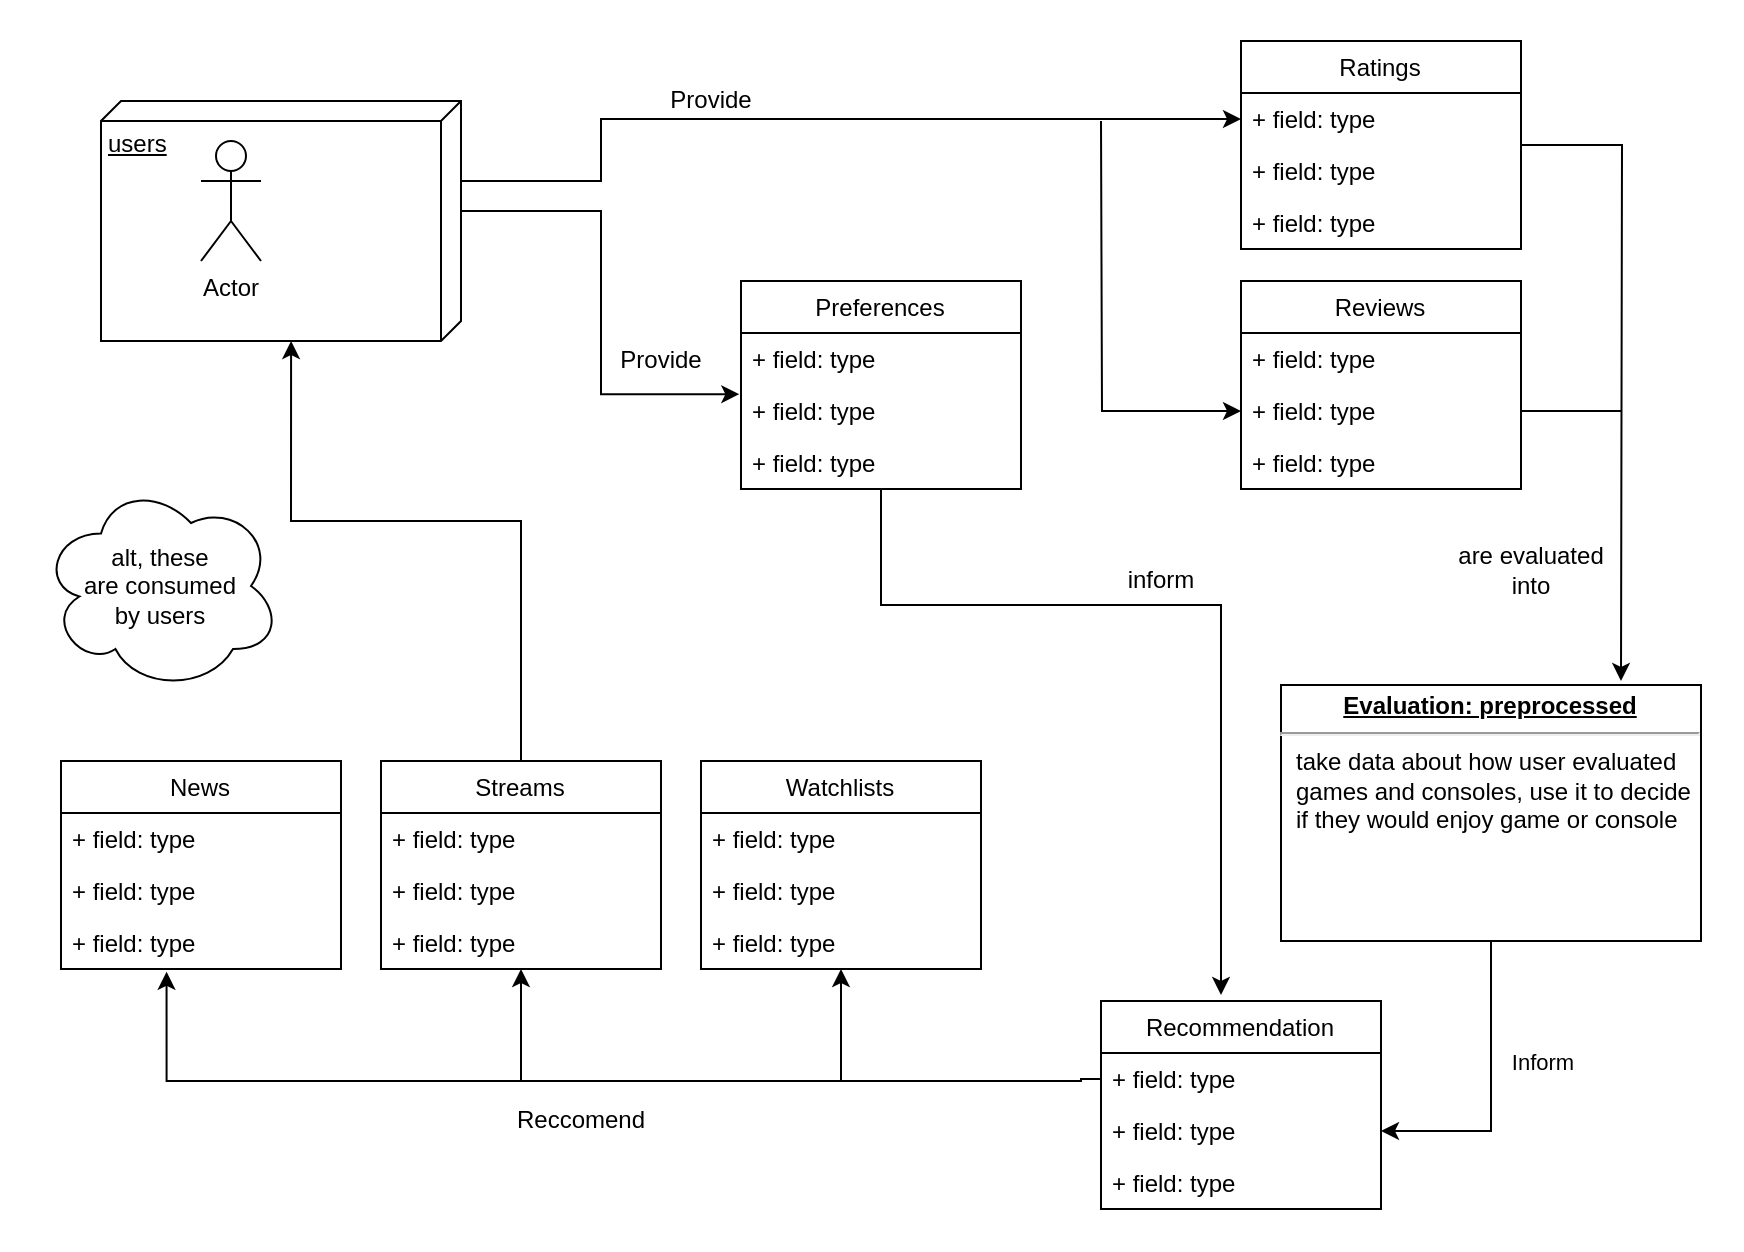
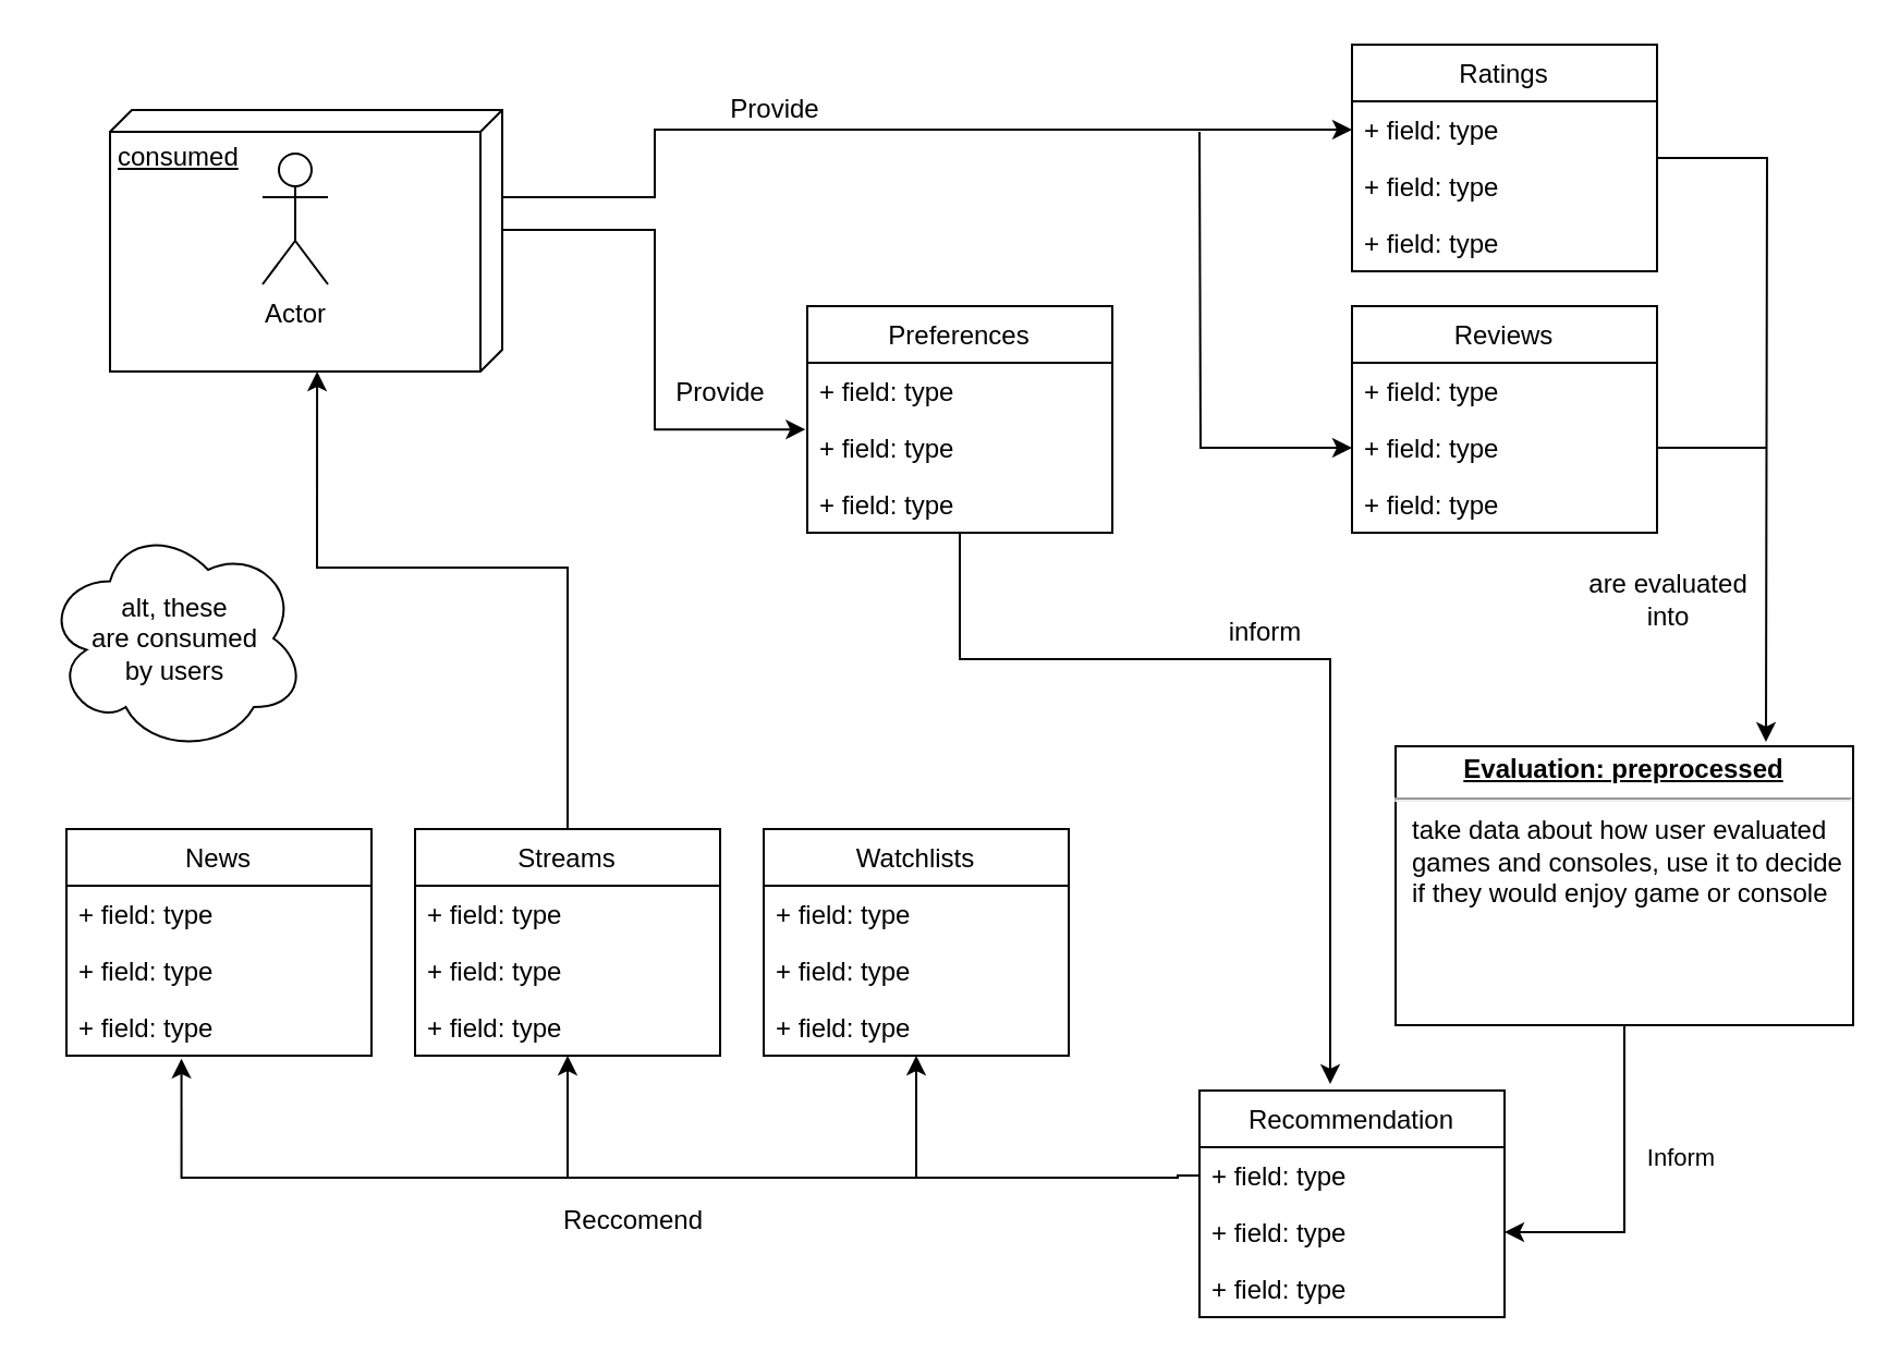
  <mxCell id="0" />
  <mxCell id="1" parent="0" />
  <mxCell id="2" style="edgeStyle=orthogonalEdgeStyle;rounded=0;orthogonalLoop=1;jettySize=auto;html=1;entryX=-0.006;entryY=0.177;entryDx=0;entryDy=0;entryPerimeter=0;endArrow=classic;endFill=1;exitX=0;exitY=0;exitDx=55;exitDy=0;exitPerimeter=0;" edge="1" parent="1" source="5" target="10"><mxGeometry relative="1" as="geometry" /></mxCell>
  <mxCell id="3" style="edgeStyle=orthogonalEdgeStyle;rounded=0;orthogonalLoop=1;jettySize=auto;html=1;endArrow=classic;endFill=1;entryX=0;entryY=0.5;entryDx=0;entryDy=0;" edge="1" parent="1" source="5" target="14"><mxGeometry relative="1" as="geometry"><mxPoint x="490" y="70" as="targetPoint" /><Array as="points"><mxPoint x="300" y="90" /><mxPoint x="300" y="59" /></Array></mxGeometry></mxCell>
  <mxCell id="4" style="edgeStyle=orthogonalEdgeStyle;rounded=0;orthogonalLoop=1;jettySize=auto;html=1;endArrow=none;endFill=0;startArrow=classic;startFill=1;exitX=1;exitY=0.472;exitDx=0;exitDy=0;exitPerimeter=0;" edge="1" parent="1" source="5"><mxGeometry relative="1" as="geometry"><mxPoint x="260" y="330" as="targetPoint" /><mxPoint x="145" y="180" as="sourcePoint" /><Array as="points"><mxPoint x="145" y="260" /><mxPoint x="260" y="260" /></Array></mxGeometry></mxCell>
- <mxCell id="5" value="users" style="verticalAlign=top;align=left;spacingTop=8;spacingLeft=2;spacingRight=12;shape=cube;size=10;direction=south;fontStyle=4;html=1;" vertex="1" parent="1"><mxGeometry x="50" y="50" width="180" height="120" as="geometry" /></mxCell>
- <mxCell id="6" value="Actor" style="shape=umlActor;verticalLabelPosition=bottom;verticalAlign=top;html=1;outlineConnect=0;" vertex="1" parent="1"><mxGeometry x="100" y="70" width="30" height="60" as="geometry" /></mxCell>
+ <mxCell id="5" value="consumed" style="verticalAlign=top;align=left;spacingTop=8;spacingLeft=2;spacingRight=12;shape=cube;size=10;direction=south;fontStyle=4;html=1;" vertex="1" parent="1"><mxGeometry x="50" y="50" width="180" height="120" as="geometry" /></mxCell>
+ <mxCell id="6" value="Actor" style="shape=umlActor;verticalLabelPosition=bottom;verticalAlign=top;html=1;outlineConnect=0;" vertex="1" parent="1"><mxGeometry x="120" y="70" width="30" height="60" as="geometry" /></mxCell>
  <mxCell id="7" style="edgeStyle=orthogonalEdgeStyle;rounded=0;orthogonalLoop=1;jettySize=auto;html=1;" edge="1" parent="1" source="8"><mxGeometry relative="1" as="geometry"><mxPoint x="610" y="497" as="targetPoint" /><Array as="points"><mxPoint x="440" y="302" /><mxPoint x="610" y="302" /><mxPoint x="610" y="497" /></Array></mxGeometry></mxCell>
  <mxCell id="8" value="Preferences" style="swimlane;fontStyle=0;childLayout=stackLayout;horizontal=1;startSize=26;fillColor=none;horizontalStack=0;resizeParent=1;resizeParentMax=0;resizeLast=0;collapsible=1;marginBottom=0;" vertex="1" parent="1"><mxGeometry x="370" y="140" width="140" height="104" as="geometry" /></mxCell>
  <mxCell id="9" value="+ field: type" style="text;strokeColor=none;fillColor=none;align=left;verticalAlign=top;spacingLeft=4;spacingRight=4;overflow=hidden;rotatable=0;points=[[0,0.5],[1,0.5]];portConstraint=eastwest;" vertex="1" parent="8"><mxGeometry y="26" width="140" height="26" as="geometry" /></mxCell>
  <mxCell id="10" value="+ field: type" style="text;strokeColor=none;fillColor=none;align=left;verticalAlign=top;spacingLeft=4;spacingRight=4;overflow=hidden;rotatable=0;points=[[0,0.5],[1,0.5]];portConstraint=eastwest;" vertex="1" parent="8"><mxGeometry y="52" width="140" height="26" as="geometry" /></mxCell>
  <mxCell id="11" value="+ field: type" style="text;strokeColor=none;fillColor=none;align=left;verticalAlign=top;spacingLeft=4;spacingRight=4;overflow=hidden;rotatable=0;points=[[0,0.5],[1,0.5]];portConstraint=eastwest;" vertex="1" parent="8"><mxGeometry y="78" width="140" height="26" as="geometry" /></mxCell>
  <mxCell id="12" style="edgeStyle=orthogonalEdgeStyle;rounded=0;orthogonalLoop=1;jettySize=auto;html=1;" edge="1" parent="1" source="13"><mxGeometry relative="1" as="geometry"><mxPoint x="810" y="340" as="targetPoint" /></mxGeometry></mxCell>
  <mxCell id="13" value="Ratings" style="swimlane;fontStyle=0;childLayout=stackLayout;horizontal=1;startSize=26;fillColor=none;horizontalStack=0;resizeParent=1;resizeParentMax=0;resizeLast=0;collapsible=1;marginBottom=0;" vertex="1" parent="1"><mxGeometry x="620" y="20" width="140" height="104" as="geometry" /></mxCell>
  <mxCell id="14" value="+ field: type" style="text;strokeColor=none;fillColor=none;align=left;verticalAlign=top;spacingLeft=4;spacingRight=4;overflow=hidden;rotatable=0;points=[[0,0.5],[1,0.5]];portConstraint=eastwest;" vertex="1" parent="13"><mxGeometry y="26" width="140" height="26" as="geometry" /></mxCell>
  <mxCell id="15" value="+ field: type" style="text;strokeColor=none;fillColor=none;align=left;verticalAlign=top;spacingLeft=4;spacingRight=4;overflow=hidden;rotatable=0;points=[[0,0.5],[1,0.5]];portConstraint=eastwest;" vertex="1" parent="13"><mxGeometry y="52" width="140" height="26" as="geometry" /></mxCell>
  <mxCell id="16" value="+ field: type" style="text;strokeColor=none;fillColor=none;align=left;verticalAlign=top;spacingLeft=4;spacingRight=4;overflow=hidden;rotatable=0;points=[[0,0.5],[1,0.5]];portConstraint=eastwest;" vertex="1" parent="13"><mxGeometry y="78" width="140" height="26" as="geometry" /></mxCell>
  <mxCell id="17" value="Reviews" style="swimlane;fontStyle=0;childLayout=stackLayout;horizontal=1;startSize=26;fillColor=none;horizontalStack=0;resizeParent=1;resizeParentMax=0;resizeLast=0;collapsible=1;marginBottom=0;" vertex="1" parent="1"><mxGeometry x="620" y="140" width="140" height="104" as="geometry" /></mxCell>
  <mxCell id="18" value="+ field: type" style="text;strokeColor=none;fillColor=none;align=left;verticalAlign=top;spacingLeft=4;spacingRight=4;overflow=hidden;rotatable=0;points=[[0,0.5],[1,0.5]];portConstraint=eastwest;" vertex="1" parent="17"><mxGeometry y="26" width="140" height="26" as="geometry" /></mxCell>
  <mxCell id="19" value="+ field: type" style="text;strokeColor=none;fillColor=none;align=left;verticalAlign=top;spacingLeft=4;spacingRight=4;overflow=hidden;rotatable=0;points=[[0,0.5],[1,0.5]];portConstraint=eastwest;" vertex="1" parent="17"><mxGeometry y="52" width="140" height="26" as="geometry" /></mxCell>
  <mxCell id="20" value="+ field: type" style="text;strokeColor=none;fillColor=none;align=left;verticalAlign=top;spacingLeft=4;spacingRight=4;overflow=hidden;rotatable=0;points=[[0,0.5],[1,0.5]];portConstraint=eastwest;" vertex="1" parent="17"><mxGeometry y="78" width="140" height="26" as="geometry" /></mxCell>
  <mxCell id="21" style="edgeStyle=orthogonalEdgeStyle;rounded=0;orthogonalLoop=1;jettySize=auto;html=1;endArrow=none;endFill=0;" edge="1" parent="1" source="19"><mxGeometry relative="1" as="geometry"><mxPoint x="810" y="205" as="targetPoint" /></mxGeometry></mxCell>
  <mxCell id="22" style="edgeStyle=orthogonalEdgeStyle;rounded=0;orthogonalLoop=1;jettySize=auto;html=1;endArrow=classic;endFill=1;entryX=0.377;entryY=1.054;entryDx=0;entryDy=0;entryPerimeter=0;exitX=0;exitY=0.5;exitDx=0;exitDy=0;" edge="1" parent="1" source="24" target="31"><mxGeometry relative="1" as="geometry"><mxPoint x="70" y="552" as="targetPoint" /><Array as="points"><mxPoint x="540" y="539" /><mxPoint x="540" y="540" /><mxPoint x="83" y="540" /></Array></mxGeometry></mxCell>
  <mxCell id="23" value="Recommendation" style="swimlane;fontStyle=0;childLayout=stackLayout;horizontal=1;startSize=26;fillColor=none;horizontalStack=0;resizeParent=1;resizeParentMax=0;resizeLast=0;collapsible=1;marginBottom=0;" vertex="1" parent="1"><mxGeometry x="550" y="500" width="140" height="104" as="geometry" /></mxCell>
  <mxCell id="24" value="+ field: type" style="text;strokeColor=none;fillColor=none;align=left;verticalAlign=top;spacingLeft=4;spacingRight=4;overflow=hidden;rotatable=0;points=[[0,0.5],[1,0.5]];portConstraint=eastwest;" vertex="1" parent="23"><mxGeometry y="26" width="140" height="26" as="geometry" /></mxCell>
  <mxCell id="25" value="+ field: type" style="text;strokeColor=none;fillColor=none;align=left;verticalAlign=top;spacingLeft=4;spacingRight=4;overflow=hidden;rotatable=0;points=[[0,0.5],[1,0.5]];portConstraint=eastwest;" vertex="1" parent="23"><mxGeometry y="52" width="140" height="26" as="geometry" /></mxCell>
  <mxCell id="26" value="+ field: type" style="text;strokeColor=none;fillColor=none;align=left;verticalAlign=top;spacingLeft=4;spacingRight=4;overflow=hidden;rotatable=0;points=[[0,0.5],[1,0.5]];portConstraint=eastwest;" vertex="1" parent="23"><mxGeometry y="78" width="140" height="26" as="geometry" /></mxCell>
  <mxCell id="27" style="edgeStyle=orthogonalEdgeStyle;rounded=0;orthogonalLoop=1;jettySize=auto;html=1;endArrow=none;endFill=0;startArrow=classic;startFill=1;" edge="1" parent="1" source="19"><mxGeometry relative="1" as="geometry"><mxPoint x="550" y="60" as="targetPoint" /></mxGeometry></mxCell>
  <mxCell id="28" value="News" style="swimlane;fontStyle=0;childLayout=stackLayout;horizontal=1;startSize=26;fillColor=none;horizontalStack=0;resizeParent=1;resizeParentMax=0;resizeLast=0;collapsible=1;marginBottom=0;" vertex="1" parent="1"><mxGeometry x="30" y="380" width="140" height="104" as="geometry" /></mxCell>
  <mxCell id="29" value="+ field: type" style="text;strokeColor=none;fillColor=none;align=left;verticalAlign=top;spacingLeft=4;spacingRight=4;overflow=hidden;rotatable=0;points=[[0,0.5],[1,0.5]];portConstraint=eastwest;" vertex="1" parent="28"><mxGeometry y="26" width="140" height="26" as="geometry" /></mxCell>
  <mxCell id="30" value="+ field: type" style="text;strokeColor=none;fillColor=none;align=left;verticalAlign=top;spacingLeft=4;spacingRight=4;overflow=hidden;rotatable=0;points=[[0,0.5],[1,0.5]];portConstraint=eastwest;" vertex="1" parent="28"><mxGeometry y="52" width="140" height="26" as="geometry" /></mxCell>
  <mxCell id="31" value="+ field: type" style="text;strokeColor=none;fillColor=none;align=left;verticalAlign=top;spacingLeft=4;spacingRight=4;overflow=hidden;rotatable=0;points=[[0,0.5],[1,0.5]];portConstraint=eastwest;" vertex="1" parent="28"><mxGeometry y="78" width="140" height="26" as="geometry" /></mxCell>
  <mxCell id="32" style="edgeStyle=orthogonalEdgeStyle;rounded=0;orthogonalLoop=1;jettySize=auto;html=1;endArrow=none;endFill=0;" edge="1" parent="1" source="34"><mxGeometry relative="1" as="geometry"><mxPoint x="260" y="330" as="targetPoint" /></mxGeometry></mxCell>
  <mxCell id="33" style="edgeStyle=orthogonalEdgeStyle;rounded=0;orthogonalLoop=1;jettySize=auto;html=1;endArrow=none;endFill=0;startArrow=classic;startFill=1;" edge="1" parent="1" source="34"><mxGeometry relative="1" as="geometry"><mxPoint x="260" y="540" as="targetPoint" /></mxGeometry></mxCell>
  <mxCell id="34" value="Streams" style="swimlane;fontStyle=0;childLayout=stackLayout;horizontal=1;startSize=26;fillColor=none;horizontalStack=0;resizeParent=1;resizeParentMax=0;resizeLast=0;collapsible=1;marginBottom=0;" vertex="1" parent="1"><mxGeometry x="190" y="380" width="140" height="104" as="geometry" /></mxCell>
  <mxCell id="35" value="+ field: type" style="text;strokeColor=none;fillColor=none;align=left;verticalAlign=top;spacingLeft=4;spacingRight=4;overflow=hidden;rotatable=0;points=[[0,0.5],[1,0.5]];portConstraint=eastwest;" vertex="1" parent="34"><mxGeometry y="26" width="140" height="26" as="geometry" /></mxCell>
  <mxCell id="36" value="+ field: type" style="text;strokeColor=none;fillColor=none;align=left;verticalAlign=top;spacingLeft=4;spacingRight=4;overflow=hidden;rotatable=0;points=[[0,0.5],[1,0.5]];portConstraint=eastwest;" vertex="1" parent="34"><mxGeometry y="52" width="140" height="26" as="geometry" /></mxCell>
  <mxCell id="37" value="+ field: type" style="text;strokeColor=none;fillColor=none;align=left;verticalAlign=top;spacingLeft=4;spacingRight=4;overflow=hidden;rotatable=0;points=[[0,0.5],[1,0.5]];portConstraint=eastwest;" vertex="1" parent="34"><mxGeometry y="78" width="140" height="26" as="geometry" /></mxCell>
  <mxCell id="38" style="edgeStyle=orthogonalEdgeStyle;rounded=0;orthogonalLoop=1;jettySize=auto;html=1;endArrow=none;endFill=0;startArrow=classic;startFill=1;" edge="1" parent="1" source="39"><mxGeometry relative="1" as="geometry"><mxPoint x="420" y="540" as="targetPoint" /></mxGeometry></mxCell>
  <mxCell id="39" value="Watchlists" style="swimlane;fontStyle=0;childLayout=stackLayout;horizontal=1;startSize=26;fillColor=none;horizontalStack=0;resizeParent=1;resizeParentMax=0;resizeLast=0;collapsible=1;marginBottom=0;" vertex="1" parent="1"><mxGeometry x="350" y="380" width="140" height="104" as="geometry" /></mxCell>
  <mxCell id="40" value="+ field: type" style="text;strokeColor=none;fillColor=none;align=left;verticalAlign=top;spacingLeft=4;spacingRight=4;overflow=hidden;rotatable=0;points=[[0,0.5],[1,0.5]];portConstraint=eastwest;" vertex="1" parent="39"><mxGeometry y="26" width="140" height="26" as="geometry" /></mxCell>
  <mxCell id="41" value="+ field: type" style="text;strokeColor=none;fillColor=none;align=left;verticalAlign=top;spacingLeft=4;spacingRight=4;overflow=hidden;rotatable=0;points=[[0,0.5],[1,0.5]];portConstraint=eastwest;" vertex="1" parent="39"><mxGeometry y="52" width="140" height="26" as="geometry" /></mxCell>
  <mxCell id="42" value="+ field: type" style="text;strokeColor=none;fillColor=none;align=left;verticalAlign=top;spacingLeft=4;spacingRight=4;overflow=hidden;rotatable=0;points=[[0,0.5],[1,0.5]];portConstraint=eastwest;" vertex="1" parent="39"><mxGeometry y="78" width="140" height="26" as="geometry" /></mxCell>
  <mxCell id="43" style="edgeStyle=orthogonalEdgeStyle;rounded=0;orthogonalLoop=1;jettySize=auto;html=1;entryX=1;entryY=0.5;entryDx=0;entryDy=0;" edge="1" parent="1" source="45" target="25"><mxGeometry relative="1" as="geometry" /></mxCell>
  <mxCell id="44" value="Inform" style="edgeLabel;html=1;align=center;verticalAlign=middle;resizable=0;points=[];" vertex="1" connectable="0" parent="43"><mxGeometry x="-0.224" y="9" relative="1" as="geometry"><mxPoint x="16" y="2" as="offset" /></mxGeometry></mxCell>
  <mxCell id="45" value="&lt;p style=&quot;margin: 0px ; margin-top: 4px ; text-align: center ; text-decoration: underline&quot;&gt;&lt;b&gt;Evaluation: preprocessed&lt;/b&gt;&lt;/p&gt;&lt;hr&gt;&lt;p style=&quot;margin: 0px ; margin-left: 8px&quot;&gt;take data about how user evaluated&lt;/p&gt;&lt;p style=&quot;margin: 0px ; margin-left: 8px&quot;&gt;games and consoles, use it to decide&lt;/p&gt;&lt;p style=&quot;margin: 0px ; margin-left: 8px&quot;&gt;if they would enjoy game or console&lt;/p&gt;" style="verticalAlign=top;align=left;overflow=fill;fontSize=12;fontFamily=Helvetica;html=1;" vertex="1" parent="1"><mxGeometry x="640" y="342" width="210" height="128" as="geometry" /></mxCell>
  <mxCell id="46" value="Provide" style="text;html=1;align=center;verticalAlign=middle;resizable=0;points=[];autosize=1;" vertex="1" parent="1"><mxGeometry x="300" y="170" width="60" height="20" as="geometry" /></mxCell>
  <mxCell id="47" value="inform" style="text;html=1;align=center;verticalAlign=middle;resizable=0;points=[];autosize=1;" vertex="1" parent="1"><mxGeometry x="555" y="280" width="50" height="20" as="geometry" /></mxCell>
  <mxCell id="48" value="Provide" style="text;html=1;align=center;verticalAlign=middle;resizable=0;points=[];autosize=1;" vertex="1" parent="1"><mxGeometry x="325" y="40" width="60" height="20" as="geometry" /></mxCell>
- <mxCell id="49" value="are evaluated &lt;br&gt;into" style="text;html=1;align=center;verticalAlign=middle;resizable=0;points=[];autosize=1;" vertex="1" parent="1"><mxGeometry x="720" y="270" width="90" height="30" as="geometry" /></mxCell>
+ <mxCell id="49" value="are evaluated &lt;br&gt;into" style="text;html=1;align=center;verticalAlign=middle;resizable=0;points=[];autosize=1;" vertex="1" parent="1"><mxGeometry x="720" y="260" width="90" height="30" as="geometry" /></mxCell>
  <mxCell id="50" value="Reccomend" style="text;html=1;align=center;verticalAlign=middle;resizable=0;points=[];autosize=1;" vertex="1" parent="1"><mxGeometry x="250" y="550" width="80" height="20" as="geometry" /></mxCell>
  <mxCell id="51" value="alt, these&lt;br&gt;are consumed&lt;br&gt;by users" style="ellipse;shape=cloud;whiteSpace=wrap;html=1;" vertex="1" parent="1"><mxGeometry x="20" y="240" width="120" height="105" as="geometry" /></mxCell>
